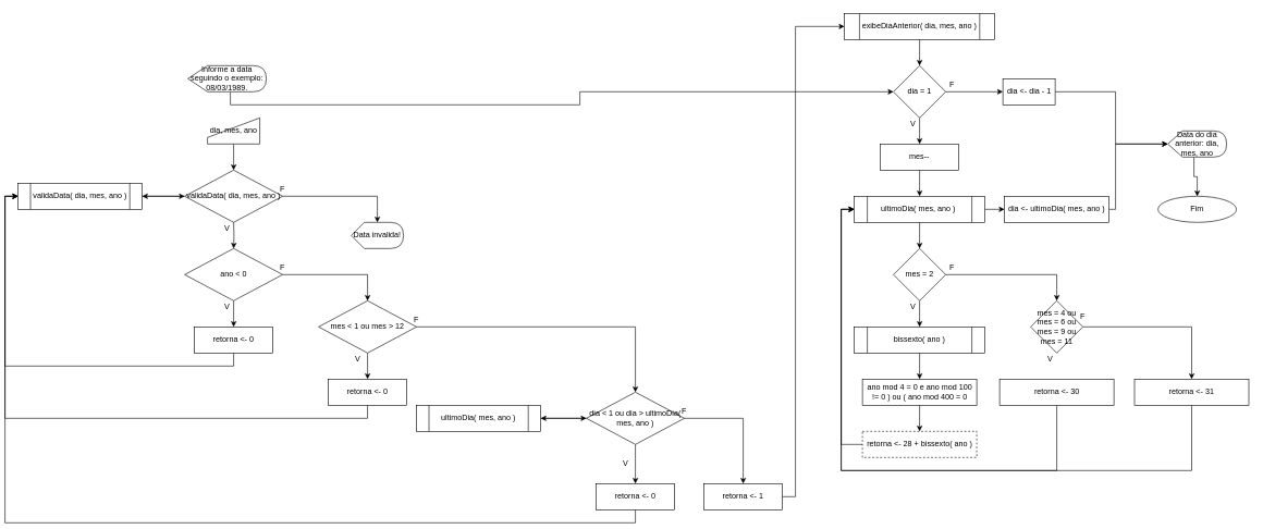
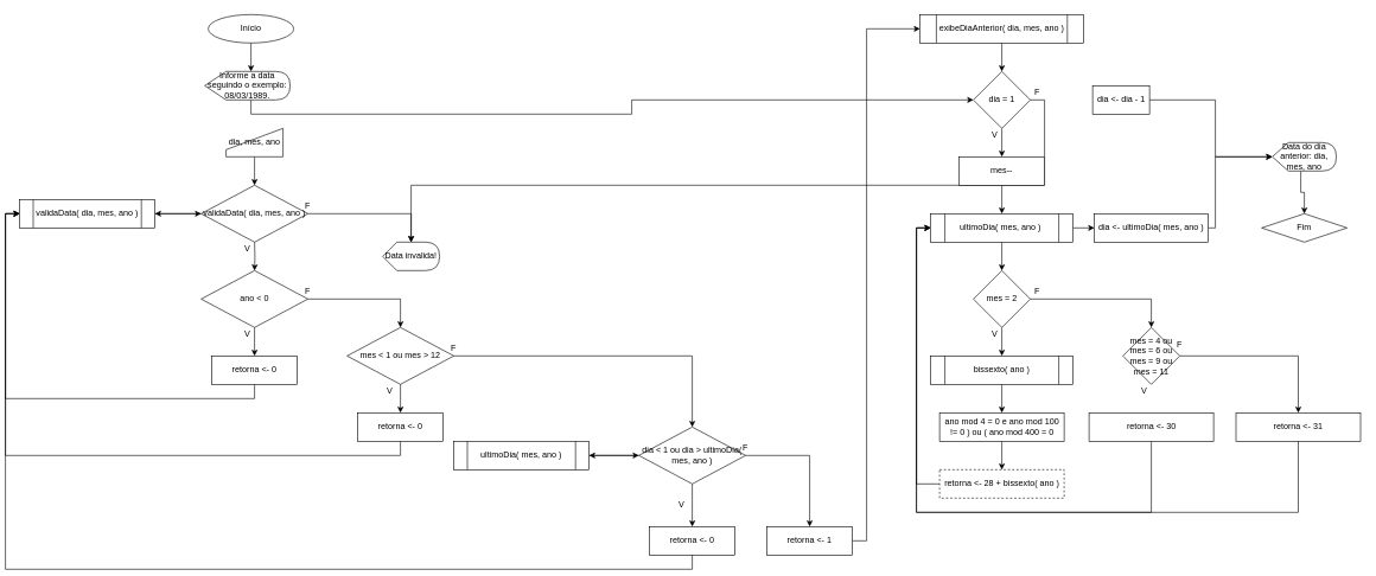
  <mxCell id="0" />
  <mxCell id="1" parent="0" />
+ <mxCell id="2" style="edgeStyle=orthogonalEdgeStyle;rounded=0;orthogonalLoop=1;jettySize=auto;html=1;exitX=0.5;exitY=1;exitDx=0;exitDy=0;entryX=0;entryY=0;entryDx=65;entryDy=0;entryPerimeter=0;" edge="1" parent="1" source="3" target="5"><mxGeometry relative="1" as="geometry" /></mxCell>
+ <mxCell id="3" value="Início" style="ellipse;whiteSpace=wrap;html=1;" vertex="1" parent="1"><mxGeometry x="285" y="20" width="120" height="40" as="geometry" /></mxCell>
  <mxCell id="4" style="edgeStyle=orthogonalEdgeStyle;rounded=0;orthogonalLoop=1;jettySize=auto;html=1;exitX=0;exitY=0;exitDx=65;exitDy=40;exitPerimeter=0;" edge="1" parent="1" source="5" target="47"><mxGeometry relative="1" as="geometry" /></mxCell>
  <mxCell id="5" value="Informe a data seguindo o exemplo: 08/03/1989." style="shape=display;whiteSpace=wrap;html=1;" vertex="1" parent="1"><mxGeometry x="280" y="100" width="120" height="40" as="geometry" /></mxCell>
  <mxCell id="6" style="edgeStyle=orthogonalEdgeStyle;rounded=0;orthogonalLoop=1;jettySize=auto;html=1;exitX=0.5;exitY=1;exitDx=0;exitDy=0;entryX=0.5;entryY=0;entryDx=0;entryDy=0;" edge="1" parent="1" source="7" target="10"><mxGeometry relative="1" as="geometry" /></mxCell>
  <mxCell id="7" value="dia, mes, ano" style="shape=manualInput;whiteSpace=wrap;html=1;" vertex="1" parent="1"><mxGeometry x="310" y="180" width="80" height="40" as="geometry" /></mxCell>
  <mxCell id="8" style="edgeStyle=orthogonalEdgeStyle;rounded=0;orthogonalLoop=1;jettySize=auto;html=1;exitX=1;exitY=0.5;exitDx=0;exitDy=0;entryX=0;entryY=0;entryDx=40;entryDy=0;entryPerimeter=0;" edge="1" parent="1" source="10" target="44"><mxGeometry relative="1" as="geometry" /></mxCell>
  <mxCell id="9" style="edgeStyle=orthogonalEdgeStyle;rounded=0;orthogonalLoop=1;jettySize=auto;html=1;exitX=0;exitY=0.5;exitDx=0;exitDy=0;entryX=1;entryY=0.5;entryDx=0;entryDy=0;" edge="1" parent="1" source="10" target="39"><mxGeometry relative="1" as="geometry" /></mxCell>
  <mxCell id="10" value="validaData( dia, mes, ano )" style="rhombus;whiteSpace=wrap;html=1;" vertex="1" parent="1"><mxGeometry x="275" y="260" width="150" height="80" as="geometry" /></mxCell>
  <mxCell id="11" style="edgeStyle=orthogonalEdgeStyle;rounded=0;orthogonalLoop=1;jettySize=auto;html=1;exitX=0.5;exitY=1;exitDx=0;exitDy=0;entryX=0.5;entryY=0;entryDx=0;entryDy=0;" edge="1" parent="1" target="14"><mxGeometry relative="1" as="geometry"><mxPoint x="350" y="340" as="sourcePoint" /></mxGeometry></mxCell>
  <mxCell id="12" style="edgeStyle=orthogonalEdgeStyle;rounded=0;orthogonalLoop=1;jettySize=auto;html=1;exitX=0.5;exitY=1;exitDx=0;exitDy=0;entryX=0.5;entryY=0;entryDx=0;entryDy=0;" edge="1" parent="1" source="14" target="16"><mxGeometry relative="1" as="geometry" /></mxCell>
  <mxCell id="13" style="edgeStyle=orthogonalEdgeStyle;rounded=0;orthogonalLoop=1;jettySize=auto;html=1;exitX=1;exitY=0.5;exitDx=0;exitDy=0;entryX=0.5;entryY=0;entryDx=0;entryDy=0;" edge="1" parent="1" source="14" target="19"><mxGeometry relative="1" as="geometry" /></mxCell>
  <mxCell id="14" value="ano &amp;lt; 0" style="rhombus;whiteSpace=wrap;html=1;" vertex="1" parent="1"><mxGeometry x="275" y="380" width="150" height="80" as="geometry" /></mxCell>
  <mxCell id="15" style="edgeStyle=orthogonalEdgeStyle;rounded=0;orthogonalLoop=1;jettySize=auto;html=1;exitX=0.5;exitY=1;exitDx=0;exitDy=0;entryX=0;entryY=0.5;entryDx=0;entryDy=0;" edge="1" parent="1" source="16" target="39"><mxGeometry relative="1" as="geometry" /></mxCell>
  <mxCell id="16" value="retorna &amp;lt;- 0" style="rounded=0;whiteSpace=wrap;html=1;" vertex="1" parent="1"><mxGeometry x="290" y="500" width="120" height="40" as="geometry" /></mxCell>
  <mxCell id="17" style="edgeStyle=orthogonalEdgeStyle;rounded=0;orthogonalLoop=1;jettySize=auto;html=1;exitX=0.5;exitY=1;exitDx=0;exitDy=0;entryX=0.5;entryY=0;entryDx=0;entryDy=0;" edge="1" parent="1" source="19" target="23"><mxGeometry relative="1" as="geometry" /></mxCell>
  <mxCell id="18" style="edgeStyle=orthogonalEdgeStyle;rounded=0;orthogonalLoop=1;jettySize=auto;html=1;exitX=1;exitY=0.5;exitDx=0;exitDy=0;entryX=0.5;entryY=0;entryDx=0;entryDy=0;" edge="1" parent="1" source="19" target="29"><mxGeometry relative="1" as="geometry" /></mxCell>
  <mxCell id="19" value="mes &amp;lt; 1 ou mes &amp;gt; 12" style="rhombus;whiteSpace=wrap;html=1;" vertex="1" parent="1"><mxGeometry x="480" y="460" width="150" height="80" as="geometry" /></mxCell>
  <mxCell id="20" value="V" style="text;html=1;strokeColor=none;fillColor=none;align=center;verticalAlign=middle;whiteSpace=wrap;rounded=0;" vertex="1" parent="1"><mxGeometry x="320" y="460" width="40" height="20" as="geometry" /></mxCell>
  <mxCell id="21" value="F" style="text;html=1;strokeColor=none;fillColor=none;align=center;verticalAlign=middle;whiteSpace=wrap;rounded=0;" vertex="1" parent="1"><mxGeometry x="405" y="400" width="40" height="20" as="geometry" /></mxCell>
  <mxCell id="22" style="edgeStyle=orthogonalEdgeStyle;rounded=0;orthogonalLoop=1;jettySize=auto;html=1;exitX=0.5;exitY=1;exitDx=0;exitDy=0;entryX=0;entryY=0.5;entryDx=0;entryDy=0;" edge="1" parent="1" source="23" target="39"><mxGeometry relative="1" as="geometry" /></mxCell>
  <mxCell id="23" value="retorna &amp;lt;- 0" style="rounded=0;whiteSpace=wrap;html=1;" vertex="1" parent="1"><mxGeometry x="495" y="580" width="120" height="40" as="geometry" /></mxCell>
  <mxCell id="24" value="F" style="text;html=1;strokeColor=none;fillColor=none;align=center;verticalAlign=middle;whiteSpace=wrap;rounded=0;" vertex="1" parent="1"><mxGeometry x="610" y="480" width="40" height="20" as="geometry" /></mxCell>
  <mxCell id="25" value="V" style="text;html=1;strokeColor=none;fillColor=none;align=center;verticalAlign=middle;whiteSpace=wrap;rounded=0;" vertex="1" parent="1"><mxGeometry x="520" y="540" width="40" height="20" as="geometry" /></mxCell>
  <mxCell id="26" style="edgeStyle=orthogonalEdgeStyle;rounded=0;orthogonalLoop=1;jettySize=auto;html=1;exitX=0.5;exitY=1;exitDx=0;exitDy=0;entryX=0.5;entryY=0;entryDx=0;entryDy=0;" edge="1" parent="1" source="29" target="33"><mxGeometry relative="1" as="geometry" /></mxCell>
  <mxCell id="27" style="edgeStyle=orthogonalEdgeStyle;rounded=0;orthogonalLoop=1;jettySize=auto;html=1;exitX=1;exitY=0.5;exitDx=0;exitDy=0;entryX=0.5;entryY=0;entryDx=0;entryDy=0;" edge="1" parent="1" source="29" target="35"><mxGeometry relative="1" as="geometry" /></mxCell>
  <mxCell id="28" style="edgeStyle=orthogonalEdgeStyle;rounded=0;orthogonalLoop=1;jettySize=auto;html=1;exitX=0;exitY=0.5;exitDx=0;exitDy=0;" edge="1" parent="1" source="29"><mxGeometry relative="1" as="geometry"><mxPoint x="820" y="640" as="targetPoint" /></mxGeometry></mxCell>
  <mxCell id="29" value="dia &amp;lt; 1 ou dia &amp;gt; ultimoDia( mes, ano )" style="rhombus;whiteSpace=wrap;html=1;" vertex="1" parent="1"><mxGeometry x="890" y="600" width="150" height="80" as="geometry" /></mxCell>
  <mxCell id="30" style="edgeStyle=orthogonalEdgeStyle;rounded=0;orthogonalLoop=1;jettySize=auto;html=1;exitX=1;exitY=0.5;exitDx=0;exitDy=0;" edge="1" parent="1" source="31" target="29"><mxGeometry relative="1" as="geometry" /></mxCell>
  <mxCell id="31" value="ultimoDia( mes, ano )" style="shape=process;whiteSpace=wrap;html=1;backgroundOutline=1;" vertex="1" parent="1"><mxGeometry x="630" y="620" width="190" height="40" as="geometry" /></mxCell>
  <mxCell id="32" style="edgeStyle=orthogonalEdgeStyle;rounded=0;orthogonalLoop=1;jettySize=auto;html=1;exitX=0.5;exitY=1;exitDx=0;exitDy=0;entryX=0;entryY=0.5;entryDx=0;entryDy=0;" edge="1" parent="1" source="33" target="39"><mxGeometry relative="1" as="geometry" /></mxCell>
  <mxCell id="33" value="retorna &amp;lt;- 0" style="rounded=0;whiteSpace=wrap;html=1;" vertex="1" parent="1"><mxGeometry x="905" y="740" width="120" height="40" as="geometry" /></mxCell>
  <mxCell id="34" style="edgeStyle=orthogonalEdgeStyle;rounded=0;orthogonalLoop=1;jettySize=auto;html=1;exitX=1;exitY=0.5;exitDx=0;exitDy=0;entryX=0;entryY=0.5;entryDx=0;entryDy=0;" edge="1" parent="1" source="35" target="41"><mxGeometry relative="1" as="geometry"><Array as="points"><mxPoint x="1210" y="760" /><mxPoint x="1210" y="40" /></Array></mxGeometry></mxCell>
  <mxCell id="35" value="retorna &amp;lt;- 1" style="rounded=0;whiteSpace=wrap;html=1;" vertex="1" parent="1"><mxGeometry x="1070" y="740" width="120" height="40" as="geometry" /></mxCell>
  <mxCell id="36" value="F" style="text;html=1;strokeColor=none;fillColor=none;align=center;verticalAlign=middle;whiteSpace=wrap;rounded=0;" vertex="1" parent="1"><mxGeometry x="1020" y="620" width="40" height="20" as="geometry" /></mxCell>
  <mxCell id="37" value="V" style="text;html=1;strokeColor=none;fillColor=none;align=center;verticalAlign=middle;whiteSpace=wrap;rounded=0;" vertex="1" parent="1"><mxGeometry x="930" y="700" width="40" height="20" as="geometry" /></mxCell>
  <mxCell id="38" style="edgeStyle=orthogonalEdgeStyle;rounded=0;orthogonalLoop=1;jettySize=auto;html=1;exitX=1;exitY=0.5;exitDx=0;exitDy=0;entryX=0;entryY=0.5;entryDx=0;entryDy=0;" edge="1" parent="1" source="39" target="10"><mxGeometry relative="1" as="geometry" /></mxCell>
  <mxCell id="39" value="&lt;span&gt;validaData( dia, mes, ano )&lt;/span&gt;" style="shape=process;whiteSpace=wrap;html=1;backgroundOutline=1;" vertex="1" parent="1"><mxGeometry x="20" y="280" width="190" height="40" as="geometry" /></mxCell>
  <mxCell id="40" style="edgeStyle=orthogonalEdgeStyle;rounded=0;orthogonalLoop=1;jettySize=auto;html=1;exitX=0.5;exitY=1;exitDx=0;exitDy=0;entryX=0.5;entryY=0;entryDx=0;entryDy=0;" edge="1" parent="1" source="41" target="47"><mxGeometry relative="1" as="geometry" /></mxCell>
  <mxCell id="41" value="exibeDiaAnterior( dia, mes, ano )" style="shape=process;whiteSpace=wrap;html=1;backgroundOutline=1;" vertex="1" parent="1"><mxGeometry x="1285" y="20" width="230" height="40" as="geometry" /></mxCell>
  <mxCell id="42" value="F" style="text;html=1;strokeColor=none;fillColor=none;align=center;verticalAlign=middle;whiteSpace=wrap;rounded=0;" vertex="1" parent="1"><mxGeometry x="405" y="280" width="40" height="20" as="geometry" /></mxCell>
  <mxCell id="43" value="V" style="text;html=1;strokeColor=none;fillColor=none;align=center;verticalAlign=middle;whiteSpace=wrap;rounded=0;" vertex="1" parent="1"><mxGeometry x="320" y="340" width="40" height="20" as="geometry" /></mxCell>
  <mxCell id="44" value="Data invalida!" style="shape=display;whiteSpace=wrap;html=1;" vertex="1" parent="1"><mxGeometry x="530" y="340" width="80" height="40" as="geometry" /></mxCell>
  <mxCell id="45" style="edgeStyle=orthogonalEdgeStyle;rounded=0;orthogonalLoop=1;jettySize=auto;html=1;exitX=0.5;exitY=1;exitDx=0;exitDy=0;entryX=0.5;entryY=0;entryDx=0;entryDy=0;" edge="1" parent="1" source="47" target="61"><mxGeometry relative="1" as="geometry" /></mxCell>
- <mxCell id="46" style="edgeStyle=orthogonalEdgeStyle;rounded=0;orthogonalLoop=1;jettySize=auto;html=1;exitX=1;exitY=0.5;exitDx=0;exitDy=0;entryX=0;entryY=0.5;entryDx=0;entryDy=0;" edge="1" parent="1" source="47" target="77"><mxGeometry relative="1" as="geometry" /></mxCell>
+ <mxCell id="46" style="edgeStyle=orthogonalEdgeStyle;rounded=0;orthogonalLoop=1;jettySize=auto;html=1;exitX=1;exitY=0.5;exitDx=0;exitDy=0;" edge="1" parent="1" source="47" target="44"><mxGeometry relative="1" as="geometry" /></mxCell>
  <mxCell id="47" value="dia = 1" style="rhombus;whiteSpace=wrap;html=1;" vertex="1" parent="1"><mxGeometry x="1360" y="100" width="80" height="80" as="geometry" /></mxCell>
  <mxCell id="48" style="edgeStyle=orthogonalEdgeStyle;rounded=0;orthogonalLoop=1;jettySize=auto;html=1;exitX=0.5;exitY=1;exitDx=0;exitDy=0;entryX=0.5;entryY=0;entryDx=0;entryDy=0;" edge="1" parent="1" source="50" target="55"><mxGeometry relative="1" as="geometry" /></mxCell>
  <mxCell id="49" style="edgeStyle=orthogonalEdgeStyle;rounded=0;orthogonalLoop=1;jettySize=auto;html=1;exitX=1;exitY=0.5;exitDx=0;exitDy=0;entryX=0;entryY=0.5;entryDx=0;entryDy=0;" edge="1" parent="1" source="50" target="73"><mxGeometry relative="1" as="geometry" /></mxCell>
  <mxCell id="50" value="&lt;div&gt;&lt;span&gt;ultimoDia( mes, ano )&amp;nbsp;&lt;/span&gt;&lt;/div&gt;" style="shape=process;whiteSpace=wrap;html=1;backgroundOutline=1;" vertex="1" parent="1"><mxGeometry x="1300" y="300" width="200" height="40" as="geometry" /></mxCell>
  <mxCell id="51" value="F" style="text;html=1;strokeColor=none;fillColor=none;align=center;verticalAlign=middle;whiteSpace=wrap;rounded=0;" vertex="1" parent="1"><mxGeometry x="1430" y="400" width="40" height="20" as="geometry" /></mxCell>
  <mxCell id="52" value="V" style="text;html=1;strokeColor=none;fillColor=none;align=center;verticalAlign=middle;whiteSpace=wrap;rounded=0;" vertex="1" parent="1"><mxGeometry x="1370" y="460" width="40" height="20" as="geometry" /></mxCell>
  <mxCell id="53" style="edgeStyle=orthogonalEdgeStyle;rounded=0;orthogonalLoop=1;jettySize=auto;html=1;exitX=0.5;exitY=1;exitDx=0;exitDy=0;entryX=0.5;entryY=0;entryDx=0;entryDy=0;" edge="1" parent="1" source="55" target="59"><mxGeometry relative="1" as="geometry" /></mxCell>
  <mxCell id="54" style="edgeStyle=orthogonalEdgeStyle;rounded=0;orthogonalLoop=1;jettySize=auto;html=1;exitX=1;exitY=0.5;exitDx=0;exitDy=0;entryX=0.5;entryY=0;entryDx=0;entryDy=0;" edge="1" parent="1" source="55" target="57"><mxGeometry relative="1" as="geometry" /></mxCell>
  <mxCell id="55" value="mes = 2" style="rhombus;whiteSpace=wrap;html=1;" vertex="1" parent="1"><mxGeometry x="1360" y="380" width="80" height="80" as="geometry" /></mxCell>
  <mxCell id="56" style="edgeStyle=orthogonalEdgeStyle;rounded=0;orthogonalLoop=1;jettySize=auto;html=1;exitX=1;exitY=0.5;exitDx=0;exitDy=0;entryX=0.5;entryY=0;entryDx=0;entryDy=0;" edge="1" parent="1" source="57" target="69"><mxGeometry relative="1" as="geometry" /></mxCell>
  <mxCell id="57" value="mes = 4 ou mes = 6 ou mes = 9 ou mes = 11" style="rhombus;whiteSpace=wrap;html=1;" vertex="1" parent="1"><mxGeometry x="1570" y="460" width="80" height="80" as="geometry" /></mxCell>
  <mxCell id="58" style="edgeStyle=orthogonalEdgeStyle;rounded=0;orthogonalLoop=1;jettySize=auto;html=1;exitX=0.5;exitY=1;exitDx=0;exitDy=0;entryX=0.5;entryY=0;entryDx=0;entryDy=0;" edge="1" parent="1" source="59" target="63"><mxGeometry relative="1" as="geometry" /></mxCell>
  <mxCell id="59" value="bissexto( ano )" style="shape=process;whiteSpace=wrap;html=1;backgroundOutline=1;" vertex="1" parent="1"><mxGeometry x="1300" y="500" width="200" height="40" as="geometry" /></mxCell>
  <mxCell id="60" style="edgeStyle=orthogonalEdgeStyle;rounded=0;orthogonalLoop=1;jettySize=auto;html=1;exitX=0.5;exitY=1;exitDx=0;exitDy=0;entryX=0.5;entryY=0;entryDx=0;entryDy=0;" edge="1" parent="1" source="61" target="50"><mxGeometry relative="1" as="geometry" /></mxCell>
  <mxCell id="61" value="mes--" style="rounded=0;whiteSpace=wrap;html=1;" vertex="1" parent="1"><mxGeometry x="1340" y="220" width="120" height="40" as="geometry" /></mxCell>
  <mxCell id="62" style="edgeStyle=orthogonalEdgeStyle;rounded=0;orthogonalLoop=1;jettySize=auto;html=1;exitX=0.5;exitY=1;exitDx=0;exitDy=0;entryX=0.5;entryY=0;entryDx=0;entryDy=0;" edge="1" parent="1" source="63" target="65"><mxGeometry relative="1" as="geometry" /></mxCell>
  <mxCell id="63" value="ano mod 4 = 0 e ano mod 100 != 0 ) ou ( ano mod 400 = 0" style="rounded=0;whiteSpace=wrap;html=1;" vertex="1" parent="1"><mxGeometry x="1312.5" y="580" width="175" height="40" as="geometry" /></mxCell>
  <mxCell id="64" style="edgeStyle=orthogonalEdgeStyle;rounded=0;orthogonalLoop=1;jettySize=auto;html=1;exitX=0;exitY=0.5;exitDx=0;exitDy=0;entryX=0;entryY=0.5;entryDx=0;entryDy=0;" edge="1" parent="1" source="65" target="50"><mxGeometry relative="1" as="geometry" /></mxCell>
  <mxCell id="65" value="retorna &amp;lt;- 28 + bissexto( ano )" style="rounded=0;whiteSpace=wrap;html=1;dashed=1;" vertex="1" parent="1"><mxGeometry x="1312.5" y="660" width="175" height="40" as="geometry" /></mxCell>
  <mxCell id="66" style="edgeStyle=orthogonalEdgeStyle;rounded=0;orthogonalLoop=1;jettySize=auto;html=1;exitX=0.5;exitY=1;exitDx=0;exitDy=0;entryX=0;entryY=0.5;entryDx=0;entryDy=0;" edge="1" parent="1" source="67" target="50"><mxGeometry relative="1" as="geometry"><Array as="points"><mxPoint x="1610" y="720" /><mxPoint x="1280" y="720" /><mxPoint x="1280" y="320" /></Array></mxGeometry></mxCell>
  <mxCell id="67" value="retorna &amp;lt;- 30" style="rounded=0;whiteSpace=wrap;html=1;" vertex="1" parent="1"><mxGeometry x="1522.5" y="580" width="175" height="40" as="geometry" /></mxCell>
  <mxCell id="68" style="edgeStyle=orthogonalEdgeStyle;rounded=0;orthogonalLoop=1;jettySize=auto;html=1;exitX=0.5;exitY=1;exitDx=0;exitDy=0;entryX=0;entryY=0.5;entryDx=0;entryDy=0;" edge="1" parent="1" source="69" target="50"><mxGeometry relative="1" as="geometry"><Array as="points"><mxPoint x="1817" y="720" /><mxPoint x="1280" y="720" /><mxPoint x="1280" y="320" /></Array></mxGeometry></mxCell>
  <mxCell id="69" value="retorna &amp;lt;- 31" style="rounded=0;whiteSpace=wrap;html=1;" vertex="1" parent="1"><mxGeometry x="1729" y="580" width="175" height="40" as="geometry" /></mxCell>
  <mxCell id="70" value="V" style="text;html=1;strokeColor=none;fillColor=none;align=center;verticalAlign=middle;whiteSpace=wrap;rounded=0;" vertex="1" parent="1"><mxGeometry x="1580" y="540" width="40" height="20" as="geometry" /></mxCell>
  <mxCell id="71" value="F" style="text;html=1;strokeColor=none;fillColor=none;align=center;verticalAlign=middle;whiteSpace=wrap;rounded=0;" vertex="1" parent="1"><mxGeometry x="1630" y="475" width="40" height="20" as="geometry" /></mxCell>
  <mxCell id="72" style="edgeStyle=orthogonalEdgeStyle;rounded=0;orthogonalLoop=1;jettySize=auto;html=1;exitX=1;exitY=0.5;exitDx=0;exitDy=0;entryX=0;entryY=0.5;entryDx=0;entryDy=0;entryPerimeter=0;" edge="1" parent="1" source="73" target="79"><mxGeometry relative="1" as="geometry"><Array as="points"><mxPoint x="1700" y="320" /><mxPoint x="1700" y="220" /></Array></mxGeometry></mxCell>
  <mxCell id="73" value="dia &amp;lt;- ultimoDia( mes, ano )" style="rounded=0;whiteSpace=wrap;html=1;" vertex="1" parent="1"><mxGeometry x="1530" y="300" width="160" height="40" as="geometry" /></mxCell>
  <mxCell id="74" value="V" style="text;html=1;strokeColor=none;fillColor=none;align=center;verticalAlign=middle;whiteSpace=wrap;rounded=0;" vertex="1" parent="1"><mxGeometry x="1370" y="180" width="40" height="20" as="geometry" /></mxCell>
  <mxCell id="75" value="F" style="text;html=1;strokeColor=none;fillColor=none;align=center;verticalAlign=middle;whiteSpace=wrap;rounded=0;" vertex="1" parent="1"><mxGeometry x="1430" y="120" width="40" height="20" as="geometry" /></mxCell>
  <mxCell id="76" style="edgeStyle=orthogonalEdgeStyle;rounded=0;orthogonalLoop=1;jettySize=auto;html=1;exitX=1;exitY=0.5;exitDx=0;exitDy=0;entryX=0;entryY=0.5;entryDx=0;entryDy=0;entryPerimeter=0;" edge="1" parent="1" source="77" target="79"><mxGeometry relative="1" as="geometry"><Array as="points"><mxPoint x="1700" y="140" /><mxPoint x="1700" y="220" /></Array></mxGeometry></mxCell>
  <mxCell id="77" value="dia &amp;lt;- dia - 1" style="rounded=0;whiteSpace=wrap;html=1;" vertex="1" parent="1"><mxGeometry x="1527.5" y="120" width="80" height="40" as="geometry" /></mxCell>
  <mxCell id="78" style="edgeStyle=orthogonalEdgeStyle;rounded=0;orthogonalLoop=1;jettySize=auto;html=1;exitX=0;exitY=0;exitDx=40;exitDy=40;exitPerimeter=0;entryX=0.5;entryY=0;entryDx=0;entryDy=0;" edge="1" parent="1" source="79" target="80"><mxGeometry relative="1" as="geometry" /></mxCell>
  <mxCell id="79" value="Data do dia anterior:&amp;nbsp;dia, mes, ano" style="shape=display;whiteSpace=wrap;html=1;" vertex="1" parent="1"><mxGeometry x="1780" y="200" width="90" height="40" as="geometry" /></mxCell>
- <mxCell id="80" value="Fim" style="ellipse;whiteSpace=wrap;html=1;" vertex="1" parent="1"><mxGeometry x="1765" y="300" width="120" height="40" as="geometry" /></mxCell>
+ <mxCell id="80" value="Fim" style="rhombus;whiteSpace=wrap;html=1;" vertex="1" parent="1"><mxGeometry x="1765" y="300" width="120" height="40" as="geometry" /></mxCell>
